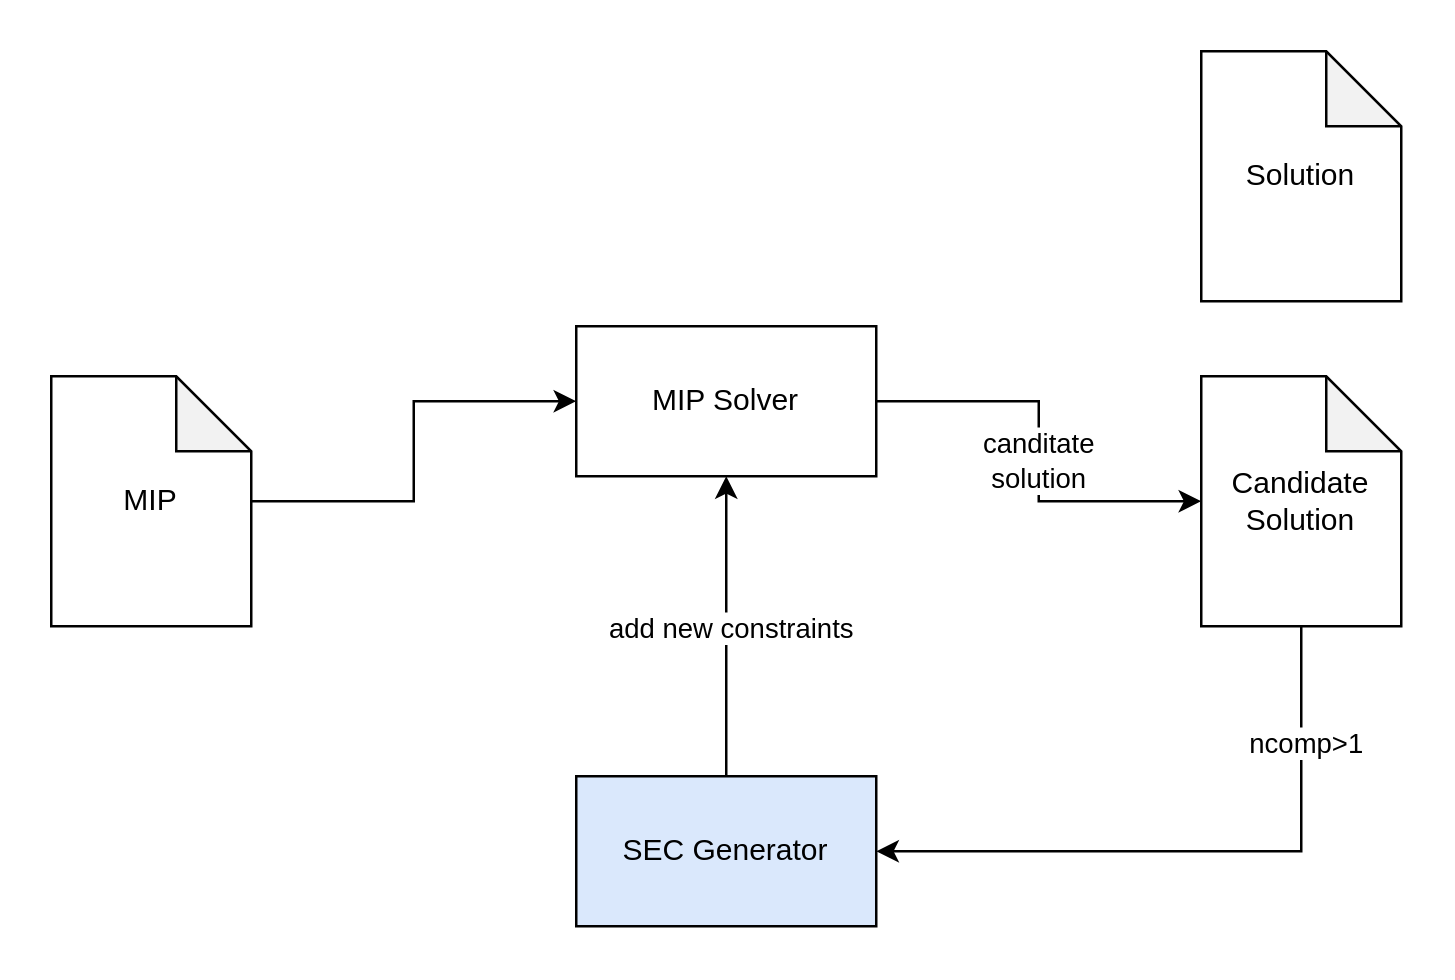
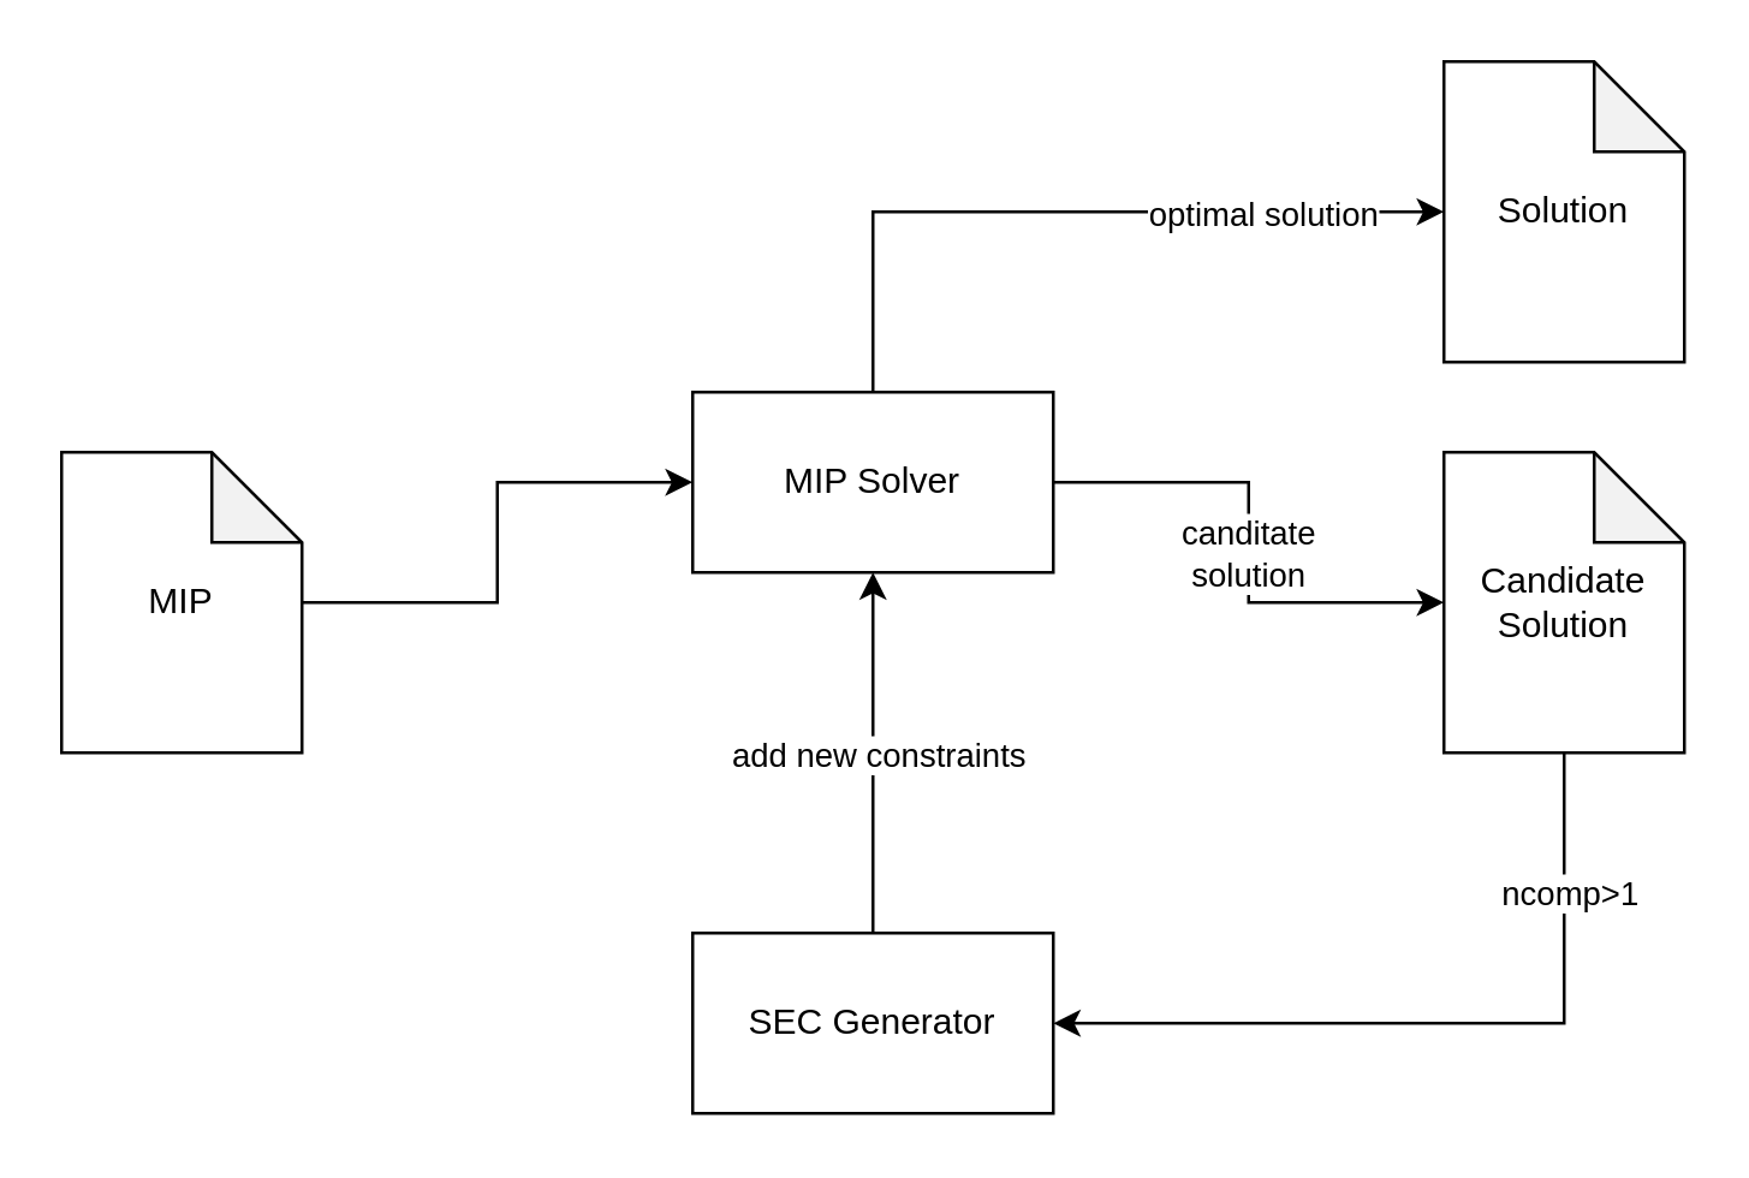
  <mxCell id="0" />
  <mxCell id="1" parent="0" />
  <mxCell id="2" style="edgeStyle=orthogonalEdgeStyle;rounded=0;orthogonalLoop=1;jettySize=auto;html=1;entryX=0;entryY=0.5;entryDx=0;entryDy=0;" parent="1" source="3" target="4" edge="1"><mxGeometry relative="1" as="geometry" /></mxCell>
  <mxCell id="3" value="MIP" style="shape=note;whiteSpace=wrap;html=1;backgroundOutline=1;darkOpacity=0.05;" parent="1" vertex="1"><mxGeometry x="20" y="150" width="80" height="100" as="geometry" /></mxCell>
  <mxCell id="4" value="MIP Solver" style="rounded=0;whiteSpace=wrap;html=1;" parent="1" vertex="1"><mxGeometry x="230" y="130" width="120" height="60" as="geometry" /></mxCell>
  <mxCell id="5" style="edgeStyle=orthogonalEdgeStyle;rounded=0;orthogonalLoop=1;jettySize=auto;html=1;entryX=0.5;entryY=1;entryDx=0;entryDy=0;" edge="1" parent="1" source="7" target="4"><mxGeometry relative="1" as="geometry" /></mxCell>
  <mxCell id="6" value="add new constraints" style="edgeLabel;html=1;align=center;verticalAlign=middle;resizable=0;points=[];" vertex="1" connectable="0" parent="5"><mxGeometry x="0.008" y="-1" relative="1" as="geometry"><mxPoint as="offset" /></mxGeometry></mxCell>
- <mxCell id="7" value="SEC Generator" style="rounded=0;whiteSpace=wrap;html=1;fillColor=#dae8fc;" parent="1" vertex="1"><mxGeometry x="230" y="310" width="120" height="60" as="geometry" /></mxCell>
+ <mxCell id="7" value="SEC Generator" style="rounded=0;whiteSpace=wrap;html=1;" parent="1" vertex="1"><mxGeometry x="230" y="310" width="120" height="60" as="geometry" /></mxCell>
  <mxCell id="8" style="edgeStyle=orthogonalEdgeStyle;rounded=0;orthogonalLoop=1;jettySize=auto;html=1;exitX=0.5;exitY=1;exitDx=0;exitDy=0;exitPerimeter=0;entryX=1;entryY=0.5;entryDx=0;entryDy=0;" parent="1" source="10" target="7" edge="1"><mxGeometry relative="1" as="geometry" /></mxCell>
  <mxCell id="9" value="ncomp&amp;gt;1" style="edgeLabel;html=1;align=center;verticalAlign=middle;resizable=0;points=[];" parent="8" vertex="1" connectable="0"><mxGeometry x="-0.646" y="1" relative="1" as="geometry"><mxPoint as="offset" /></mxGeometry></mxCell>
  <mxCell id="10" value="Candidate&lt;div&gt;Solution&lt;/div&gt;" style="shape=note;whiteSpace=wrap;html=1;backgroundOutline=1;darkOpacity=0.05;" parent="1" vertex="1"><mxGeometry x="480" y="150" width="80" height="100" as="geometry" /></mxCell>
  <mxCell id="11" style="edgeStyle=orthogonalEdgeStyle;rounded=0;orthogonalLoop=1;jettySize=auto;html=1;exitX=1;exitY=0.5;exitDx=0;exitDy=0;entryX=0;entryY=0.5;entryDx=0;entryDy=0;entryPerimeter=0;" parent="1" source="4" target="10" edge="1"><mxGeometry relative="1" as="geometry" /></mxCell>
  <mxCell id="12" value="canditate&lt;div&gt;solution&lt;/div&gt;" style="edgeLabel;html=1;align=center;verticalAlign=middle;resizable=0;points=[];" parent="11" vertex="1" connectable="0"><mxGeometry x="0.034" y="-1" relative="1" as="geometry"><mxPoint as="offset" /></mxGeometry></mxCell>
  <mxCell id="13" value="Solution" style="shape=note;whiteSpace=wrap;html=1;backgroundOutline=1;darkOpacity=0.05;" parent="1" vertex="1"><mxGeometry x="480" y="20" width="80" height="100" as="geometry" /></mxCell>
+ <mxCell id="14" style="edgeStyle=orthogonalEdgeStyle;rounded=0;orthogonalLoop=1;jettySize=auto;html=1;exitX=0.5;exitY=0;exitDx=0;exitDy=0;entryX=0;entryY=0.5;entryDx=0;entryDy=0;entryPerimeter=0;" parent="1" source="4" target="13" edge="1"><mxGeometry relative="1" as="geometry" /></mxCell>
+ <mxCell id="15" value="optimal solution" style="edgeLabel;html=1;align=center;verticalAlign=middle;resizable=0;points=[];" parent="14" vertex="1" connectable="0"><mxGeometry x="0.011" relative="1" as="geometry"><mxPoint x="63" as="offset" /></mxGeometry></mxCell>
